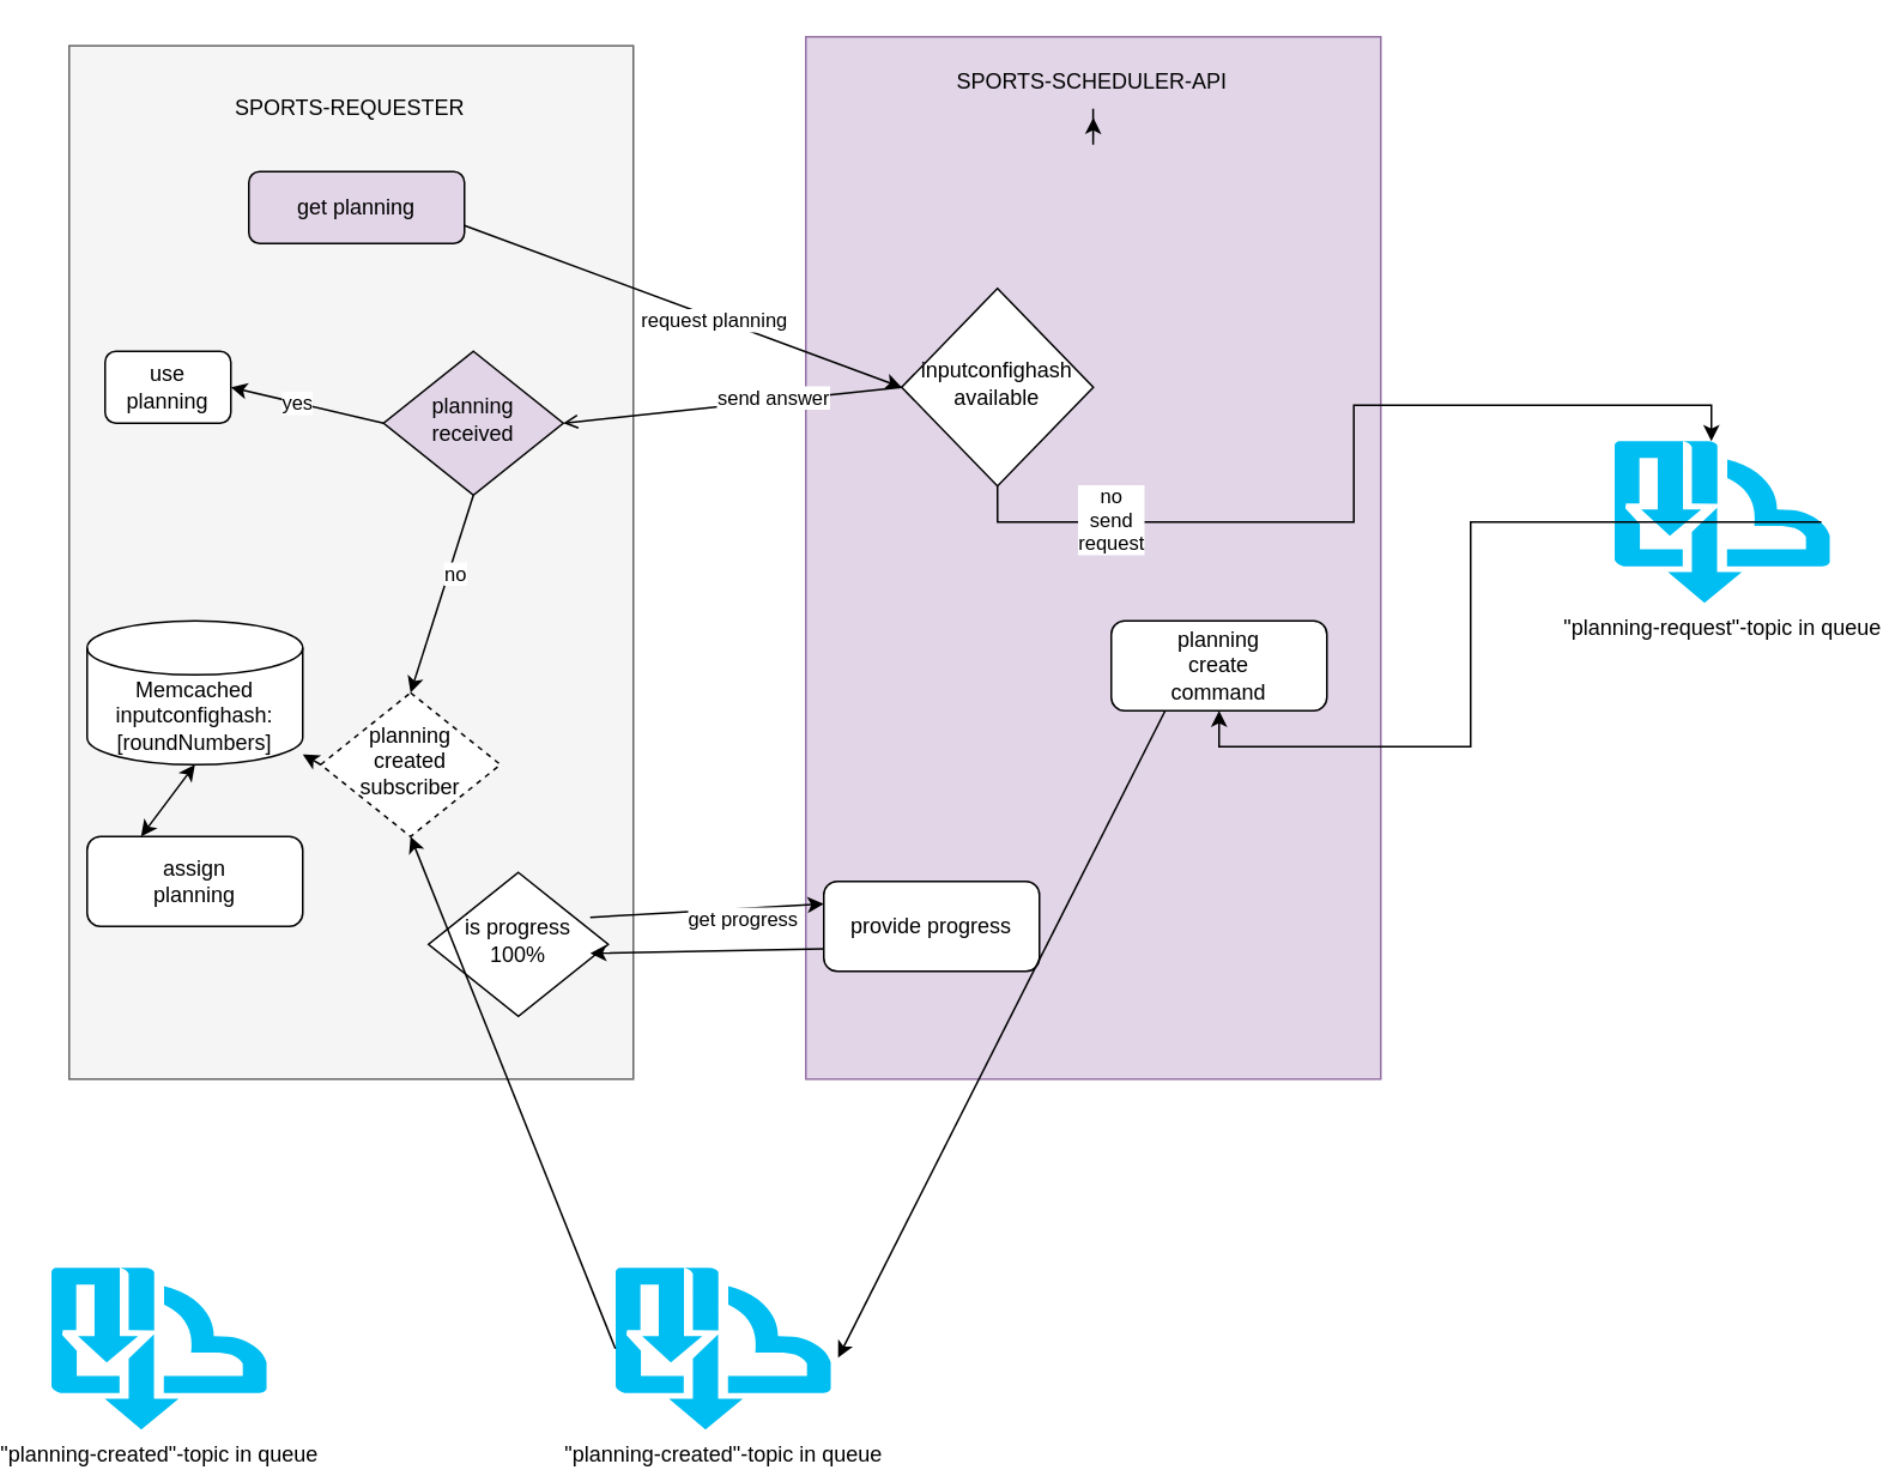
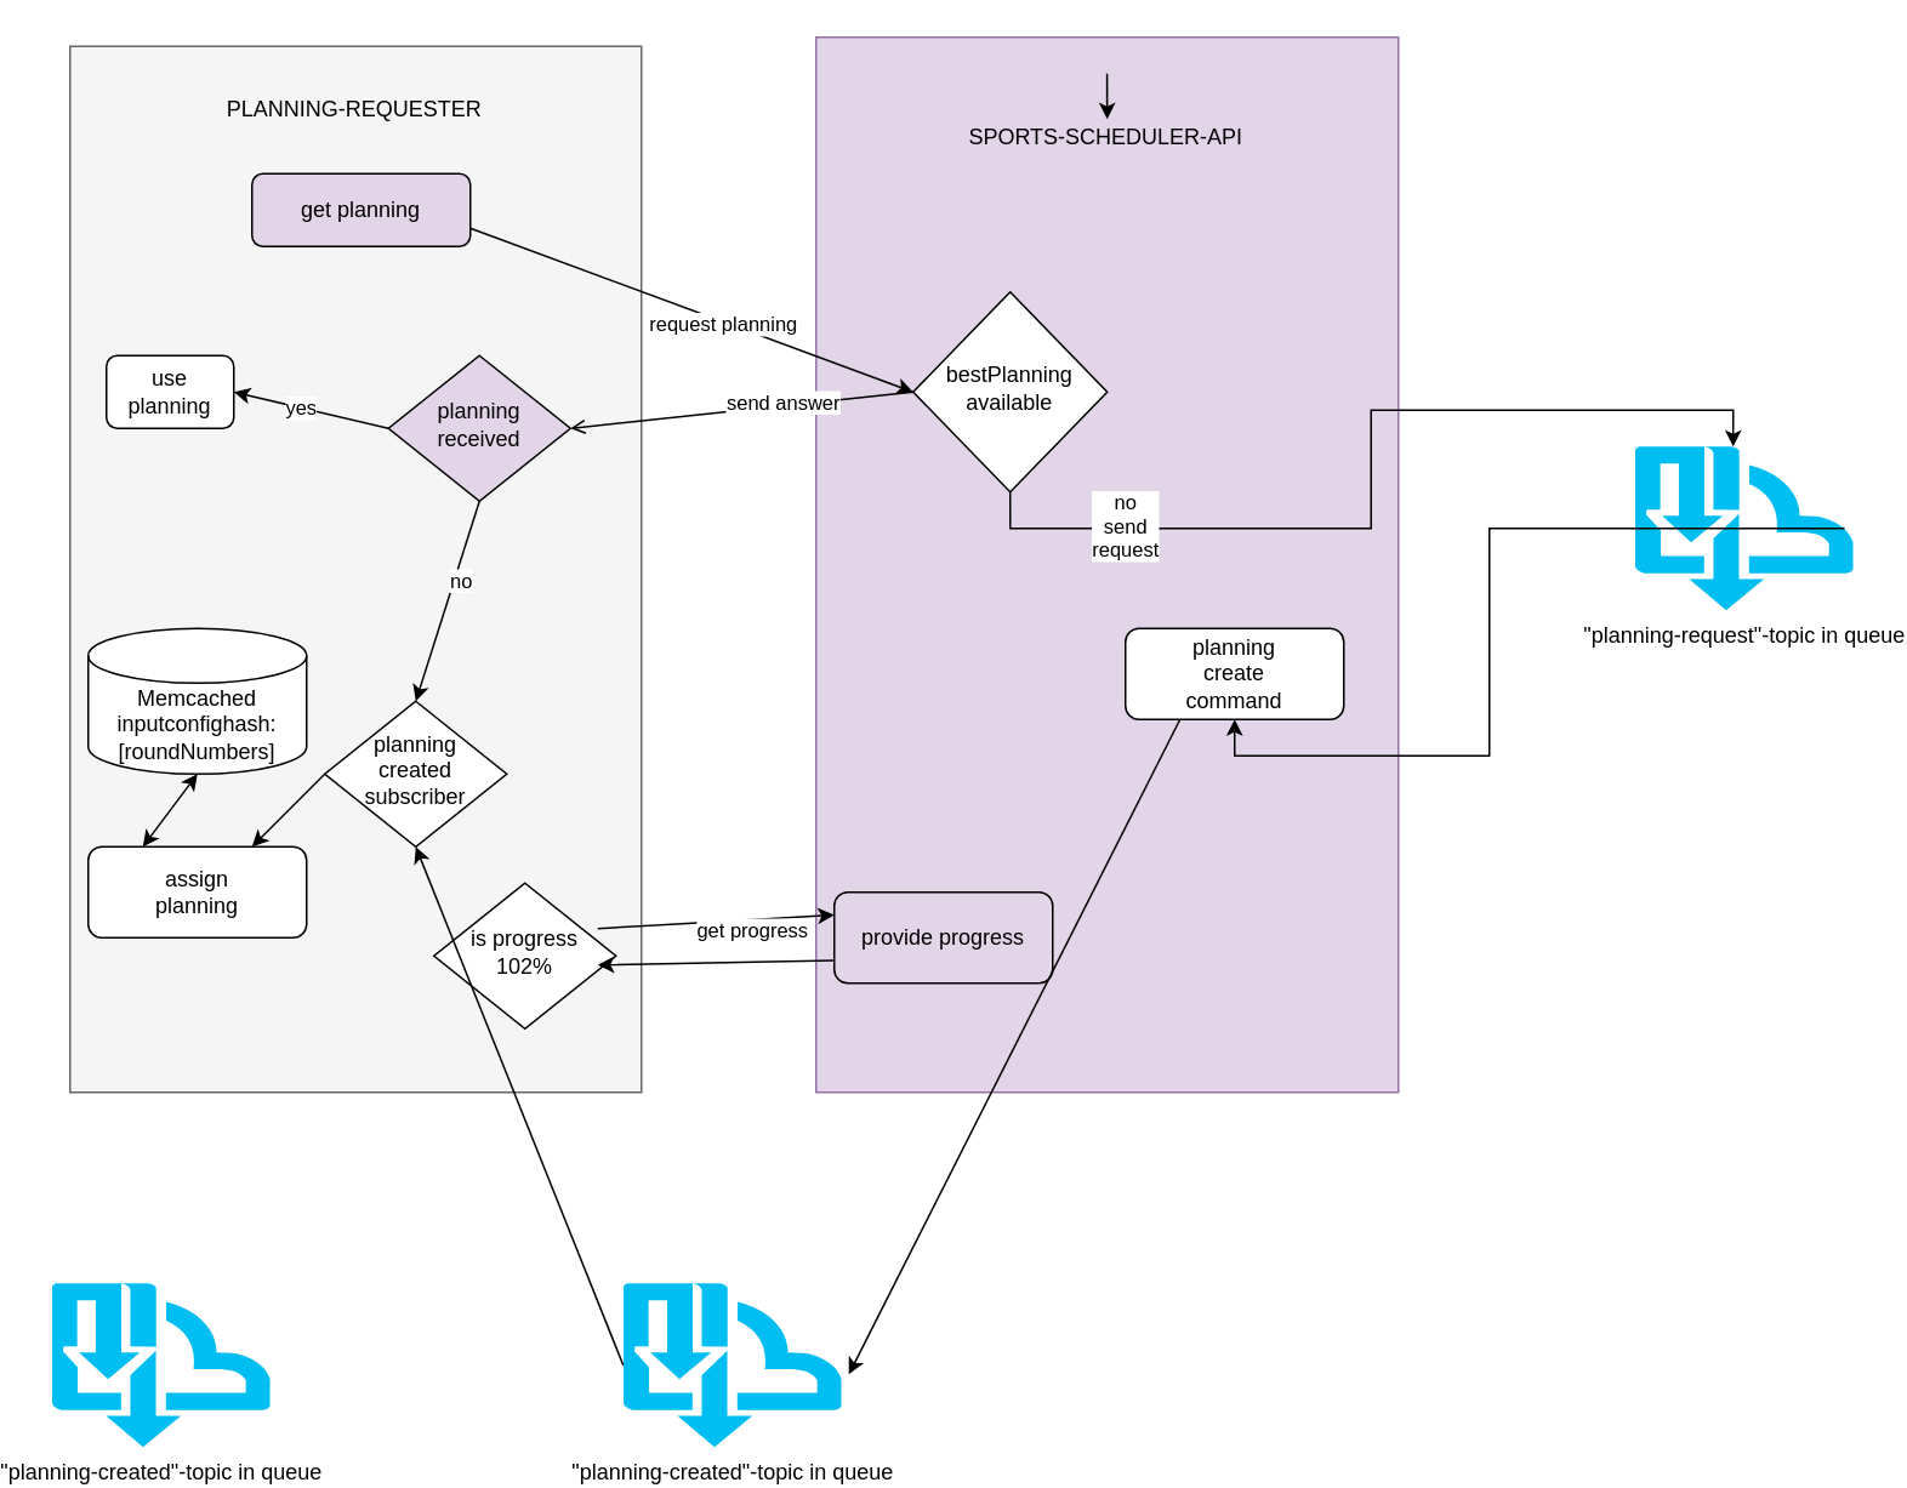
  <mxCell id="0" />
  <mxCell id="1" parent="0" />
  <mxCell id="2" value="" style="group;fillColor=#f5f5f5;fontColor=#333333;strokeColor=#666666;" vertex="1" connectable="0" parent="1"><mxGeometry x="30" y="25" width="314" height="575" as="geometry" /></mxCell>
  <mxCell id="3" value="get planning" style="rounded=1;whiteSpace=wrap;html=1;fontSize=12;glass=0;strokeWidth=1;shadow=0;fillColor=#e1d5e7;" parent="2" vertex="1"><mxGeometry x="100" y="70" width="120" height="40" as="geometry" /></mxCell>
  <mxCell id="4" value="planning received" style="rhombus;whiteSpace=wrap;html=1;shadow=0;fontFamily=Helvetica;fontSize=12;align=center;strokeWidth=1;spacing=6;spacingTop=-4;fillColor=#e1d5e7;" parent="2" vertex="1"><mxGeometry x="175" y="170" width="100" height="80" as="geometry" /></mxCell>
- <mxCell id="5" value="SPORTS-REQUESTER" style="text;strokeColor=none;align=center;fillColor=none;html=1;verticalAlign=middle;whiteSpace=wrap;rounded=0;" vertex="1" parent="2"><mxGeometry x="65.33" y="20" width="183.34" height="30" as="geometry" /></mxCell>
- <mxCell id="6" value="is progress 100%" style="rhombus;whiteSpace=wrap;html=1;shadow=0;fontFamily=Helvetica;fontSize=12;align=center;strokeWidth=1;spacing=6;spacingTop=-4;" vertex="1" parent="2"><mxGeometry x="200" y="460" width="100" height="80" as="geometry" /></mxCell>
- <mxCell id="7" value="planning&lt;br&gt;created&lt;br&gt;subscriber" style="rhombus;whiteSpace=wrap;html=1;shadow=0;fontFamily=Helvetica;fontSize=12;align=center;strokeWidth=1;spacing=6;spacingTop=-4;dashed=1;" vertex="1" parent="2"><mxGeometry x="140" y="360" width="100" height="80" as="geometry" /></mxCell>
+ <mxCell id="5" value="PLANNING-REQUESTER" style="text;strokeColor=none;align=center;fillColor=none;html=1;verticalAlign=middle;whiteSpace=wrap;rounded=0;" vertex="1" parent="2"><mxGeometry x="65.33" y="20" width="183.34" height="30" as="geometry" /></mxCell>
+ <mxCell id="6" value="is progress 102%" style="rhombus;whiteSpace=wrap;html=1;shadow=0;fontFamily=Helvetica;fontSize=12;align=center;strokeWidth=1;spacing=6;spacingTop=-4;" vertex="1" parent="2"><mxGeometry x="200" y="460" width="100" height="80" as="geometry" /></mxCell>
+ <mxCell id="7" value="planning&lt;br&gt;created&lt;br&gt;subscriber" style="rhombus;whiteSpace=wrap;html=1;shadow=0;fontFamily=Helvetica;fontSize=12;align=center;strokeWidth=1;spacing=6;spacingTop=-4;" vertex="1" parent="2"><mxGeometry x="140" y="360" width="100" height="80" as="geometry" /></mxCell>
  <mxCell id="8" value="assign&lt;br&gt;planning" style="rounded=1;whiteSpace=wrap;html=1;fontSize=12;glass=0;strokeWidth=1;shadow=0;" vertex="1" parent="2"><mxGeometry x="10" y="440" width="120" height="50" as="geometry" /></mxCell>
  <mxCell id="9" value="Memcached&lt;br&gt;inputconfighash:[roundNumbers]" style="shape=cylinder3;whiteSpace=wrap;html=1;boundedLbl=1;backgroundOutline=1;size=15;" vertex="1" parent="2"><mxGeometry x="10" y="320" width="120" height="80" as="geometry" /></mxCell>
- <mxCell id="10" value="" style="endArrow=classic;html=1;rounded=0;exitX=0;exitY=0.5;exitDx=0;exitDy=0;" edge="1" parent="2" source="7" target="9"><mxGeometry width="50" height="50" relative="1" as="geometry"><mxPoint x="340" y="430" as="sourcePoint" /><mxPoint x="390" y="380" as="targetPoint" /></mxGeometry></mxCell>
+ <mxCell id="10" value="" style="endArrow=classic;html=1;rounded=0;exitX=0;exitY=0.5;exitDx=0;exitDy=0;entryX=0.75;entryY=0;entryDx=0;entryDy=0;" edge="1" parent="2" source="7" target="8"><mxGeometry width="50" height="50" relative="1" as="geometry"><mxPoint x="340" y="430" as="sourcePoint" /><mxPoint x="390" y="380" as="targetPoint" /></mxGeometry></mxCell>
  <mxCell id="11" value="" style="endArrow=classic;startArrow=classic;html=1;rounded=0;exitX=0.25;exitY=0;exitDx=0;exitDy=0;entryX=0.5;entryY=1;entryDx=0;entryDy=0;entryPerimeter=0;" edge="1" parent="2" source="8" target="9"><mxGeometry width="50" height="50" relative="1" as="geometry"><mxPoint x="340" y="430" as="sourcePoint" /><mxPoint x="390" y="380" as="targetPoint" /></mxGeometry></mxCell>
  <mxCell id="12" value="" style="endArrow=classic;html=1;rounded=0;exitX=0.5;exitY=1;exitDx=0;exitDy=0;entryX=0.5;entryY=0;entryDx=0;entryDy=0;" edge="1" parent="2" source="4" target="7"><mxGeometry width="50" height="50" relative="1" as="geometry"><mxPoint x="340" y="430" as="sourcePoint" /><mxPoint x="390" y="380" as="targetPoint" /></mxGeometry></mxCell>
  <mxCell id="13" value="no" style="edgeLabel;html=1;align=center;verticalAlign=middle;resizable=0;points=[];" vertex="1" connectable="0" parent="12"><mxGeometry x="-0.216" y="3" relative="1" as="geometry"><mxPoint as="offset" /></mxGeometry></mxCell>
  <mxCell id="14" value="" style="group;fillColor=#e1d5e7;strokeColor=#9673a6;" vertex="1" connectable="0" parent="1"><mxGeometry x="440" y="20" width="320" height="580" as="geometry" /></mxCell>
- <mxCell id="15" value="inputconfighash available" style="rhombus;whiteSpace=wrap;html=1;shadow=0;fontFamily=Helvetica;fontSize=12;align=center;strokeWidth=1;spacing=6;spacingTop=-4;" parent="14" vertex="1"><mxGeometry x="53.33" y="140" width="106.67" height="110" as="geometry" /></mxCell>
+ <mxCell id="15" value="bestPlanning available" style="rhombus;whiteSpace=wrap;html=1;shadow=0;fontFamily=Helvetica;fontSize=12;align=center;strokeWidth=1;spacing=6;spacingTop=-4;" parent="14" vertex="1"><mxGeometry x="53.33" y="140" width="106.67" height="110" as="geometry" /></mxCell>
  <mxCell id="16" value="planning&lt;br&gt;create&lt;br&gt;command" style="rounded=1;whiteSpace=wrap;html=1;fontSize=12;glass=0;strokeWidth=1;shadow=0;" vertex="1" parent="14"><mxGeometry x="170" y="325" width="120" height="50" as="geometry" /></mxCell>
  <mxCell id="17" style="edgeStyle=orthogonalEdgeStyle;rounded=0;orthogonalLoop=1;jettySize=auto;html=1;" edge="1" parent="14" source="18"><mxGeometry relative="1" as="geometry"><mxPoint x="160" y="45" as="targetPoint" /></mxGeometry></mxCell>
- <mxCell id="18" value="SPORTS-SCHEDULER-API" style="text;strokeColor=none;align=center;fillColor=none;html=1;verticalAlign=middle;whiteSpace=wrap;rounded=0;" vertex="1" parent="14"><mxGeometry x="68.33" y="10" width="183.34" height="30" as="geometry" /></mxCell>
- <mxCell id="19" value="provide progress" style="rounded=1;whiteSpace=wrap;html=1;fontSize=12;glass=0;strokeWidth=1;shadow=0;" vertex="1" parent="14"><mxGeometry x="10" y="470" width="120" height="50" as="geometry" /></mxCell>
+ <mxCell id="18" value="SPORTS-SCHEDULER-API" style="text;strokeColor=none;align=center;fillColor=none;html=1;verticalAlign=middle;whiteSpace=wrap;rounded=0;" vertex="1" parent="14"><mxGeometry x="68.33" y="40" width="183.34" height="30" as="geometry" /></mxCell>
+ <mxCell id="19" value="provide progress" style="rounded=1;whiteSpace=wrap;html=1;fontSize=12;glass=0;strokeWidth=1;shadow=0;fillColor=#e1d5e7;" vertex="1" parent="14"><mxGeometry x="10" y="470" width="120" height="50" as="geometry" /></mxCell>
  <mxCell id="20" value="" style="endArrow=classic;html=1;rounded=0;exitX=1;exitY=0.75;exitDx=0;exitDy=0;entryX=0;entryY=0.5;entryDx=0;entryDy=0;" edge="1" parent="1" source="3" target="15"><mxGeometry width="50" height="50" relative="1" as="geometry"><mxPoint x="370" y="405" as="sourcePoint" /><mxPoint x="550" y="215" as="targetPoint" /></mxGeometry></mxCell>
  <mxCell id="21" value="request planning" style="edgeLabel;html=1;align=center;verticalAlign=middle;resizable=0;points=[];" vertex="1" connectable="0" parent="20"><mxGeometry x="0.139" y="-1" relative="1" as="geometry"><mxPoint as="offset" /></mxGeometry></mxCell>
  <mxCell id="22" value="" style="endArrow=open;html=1;rounded=0;entryX=1;entryY=0.5;entryDx=0;entryDy=0;exitX=0;exitY=0.5;exitDx=0;exitDy=0;" edge="1" parent="1" source="15" target="4"><mxGeometry width="50" height="50" relative="1" as="geometry"><mxPoint x="370" y="405" as="sourcePoint" /><mxPoint x="420" y="355" as="targetPoint" /></mxGeometry></mxCell>
  <mxCell id="23" value="send answer" style="edgeLabel;html=1;align=center;verticalAlign=middle;resizable=0;points=[];" vertex="1" connectable="0" parent="22"><mxGeometry x="-0.241" y="-2" relative="1" as="geometry"><mxPoint as="offset" /></mxGeometry></mxCell>
  <mxCell id="24" value="" style="endArrow=classic;html=1;rounded=0;entryX=0;entryY=0.25;entryDx=0;entryDy=0;exitX=1;exitY=0.25;exitDx=0;exitDy=0;" edge="1" parent="1" target="19"><mxGeometry width="50" height="50" relative="1" as="geometry"><mxPoint x="320" y="510" as="sourcePoint" /><mxPoint x="420" y="355" as="targetPoint" /></mxGeometry></mxCell>
  <mxCell id="25" value="get progress" style="edgeLabel;html=1;align=center;verticalAlign=middle;resizable=0;points=[];" vertex="1" connectable="0" parent="24"><mxGeometry x="0.296" y="-5" relative="1" as="geometry"><mxPoint as="offset" /></mxGeometry></mxCell>
  <mxCell id="26" value="" style="endArrow=classic;html=1;rounded=0;entryX=1;entryY=0.75;entryDx=0;entryDy=0;exitX=0;exitY=0.75;exitDx=0;exitDy=0;" edge="1" parent="1" source="19"><mxGeometry width="50" height="50" relative="1" as="geometry"><mxPoint x="380" y="435" as="sourcePoint" /><mxPoint x="320" y="530" as="targetPoint" /></mxGeometry></mxCell>
  <mxCell id="27" value="&quot;planning-request&quot;-topic in queue" style="verticalLabelPosition=bottom;html=1;verticalAlign=top;align=center;strokeColor=none;fillColor=#00BEF2;shape=mxgraph.azure.service_bus_topics_and_subscriptions;pointerEvents=1;" vertex="1" parent="1"><mxGeometry x="890" y="245" width="120" height="90" as="geometry" /></mxCell>
  <mxCell id="28" style="edgeStyle=orthogonalEdgeStyle;rounded=0;orthogonalLoop=1;jettySize=auto;html=1;entryX=0.5;entryY=1;entryDx=0;entryDy=0;exitX=0.96;exitY=0.5;exitDx=0;exitDy=0;exitPerimeter=0;" edge="1" parent="1" source="27" target="16"><mxGeometry relative="1" as="geometry"><mxPoint x="570" y="675" as="sourcePoint" /></mxGeometry></mxCell>
  <mxCell id="29" value="" style="endArrow=classic;html=1;rounded=0;exitX=0;exitY=0.5;exitDx=0;exitDy=0;" edge="1" parent="1" source="32"><mxGeometry width="50" height="50" relative="1" as="geometry"><mxPoint x="370" y="335" as="sourcePoint" /><mxPoint x="70" y="220" as="targetPoint" /></mxGeometry></mxCell>
  <mxCell id="30" value="" style="endArrow=classic;html=1;rounded=0;exitX=0;exitY=0.5;exitDx=0;exitDy=0;entryX=1;entryY=0.5;entryDx=0;entryDy=0;" edge="1" parent="1" source="4" target="32"><mxGeometry width="50" height="50" relative="1" as="geometry"><mxPoint x="210" y="220" as="sourcePoint" /><mxPoint x="70" y="220" as="targetPoint" /></mxGeometry></mxCell>
  <mxCell id="31" value="yes" style="edgeLabel;html=1;align=center;verticalAlign=middle;resizable=0;points=[];" vertex="1" connectable="0" parent="30"><mxGeometry x="0.134" relative="1" as="geometry"><mxPoint as="offset" /></mxGeometry></mxCell>
  <mxCell id="32" value="use planning" style="rounded=1;whiteSpace=wrap;html=1;fontSize=12;glass=0;strokeWidth=1;shadow=0;" vertex="1" parent="1"><mxGeometry x="50" y="195" width="70" height="40" as="geometry" /></mxCell>
  <mxCell id="33" value="&quot;planning-created&quot;-topic in queue" style="verticalLabelPosition=bottom;html=1;verticalAlign=top;align=center;strokeColor=none;fillColor=#00BEF2;shape=mxgraph.azure.service_bus_topics_and_subscriptions;pointerEvents=1;" vertex="1" parent="1"><mxGeometry x="334" y="705" width="120" height="90" as="geometry" /></mxCell>
  <mxCell id="34" value="" style="edgeStyle=orthogonalEdgeStyle;rounded=0;orthogonalLoop=1;jettySize=auto;html=1;exitX=0.5;exitY=1;exitDx=0;exitDy=0;entryX=0.45;entryY=0;entryDx=0;entryDy=0;entryPerimeter=0;" edge="1" parent="1" source="15" target="27"><mxGeometry relative="1" as="geometry"><mxPoint x="610" y="365" as="targetPoint" /></mxGeometry></mxCell>
  <mxCell id="35" value="no&lt;br&gt;send&lt;br&gt;request" style="edgeLabel;html=1;align=center;verticalAlign=middle;resizable=0;points=[];" vertex="1" connectable="0" parent="34"><mxGeometry x="-0.668" y="2" relative="1" as="geometry"><mxPoint as="offset" /></mxGeometry></mxCell>
  <mxCell id="36" value="" style="endArrow=classic;html=1;rounded=0;entryX=0.5;entryY=1;entryDx=0;entryDy=0;exitX=0;exitY=0.5;exitDx=0;exitDy=0;exitPerimeter=0;" edge="1" parent="1" source="33" target="7"><mxGeometry width="50" height="50" relative="1" as="geometry"><mxPoint x="370" y="455" as="sourcePoint" /><mxPoint x="420" y="405" as="targetPoint" /></mxGeometry></mxCell>
  <mxCell id="37" value="" style="endArrow=classic;html=1;rounded=0;entryX=1.033;entryY=0.556;entryDx=0;entryDy=0;entryPerimeter=0;exitX=0.25;exitY=1;exitDx=0;exitDy=0;" edge="1" parent="1" source="16" target="33"><mxGeometry width="50" height="50" relative="1" as="geometry"><mxPoint x="370" y="575" as="sourcePoint" /><mxPoint x="420" y="525" as="targetPoint" /></mxGeometry></mxCell>
  <mxCell id="38" value="&quot;planning-created&quot;-topic in queue" style="verticalLabelPosition=bottom;html=1;verticalAlign=top;align=center;strokeColor=none;fillColor=#00BEF2;shape=mxgraph.azure.service_bus_topics_and_subscriptions;pointerEvents=1;" vertex="1" parent="1"><mxGeometry x="20" y="705" width="120" height="90" as="geometry" /></mxCell>
